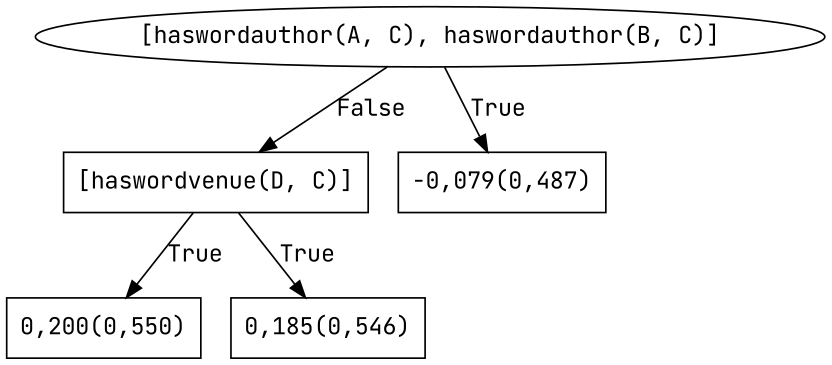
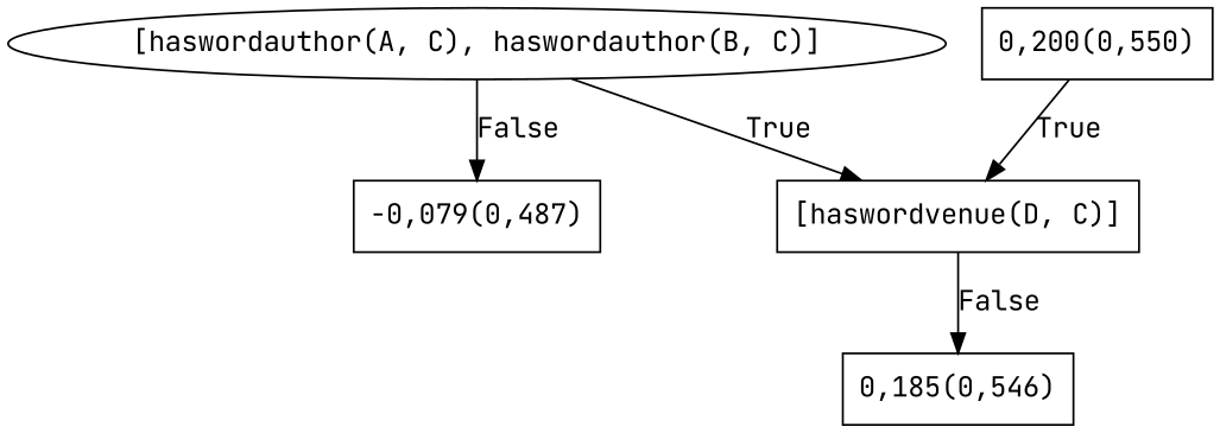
  digraph {
    fontname="JetBrains Mono"
    node [fontname="JetBrains Mono" shape=box]
    edge [fontname="JetBrains Mono"]
    n1 [label="[haswordauthor(A, C), haswordauthor(B, C)]" shape=""]
    n2 [label="[haswordvenue(D, C)]"]
    n3 [label="-0,079(0,487)"]
    n4 [label="0,200(0,550)"]
    n5 [label="0,185(0,546)"]
-   n1 -> n2 [label=False]
-   n1 -> n3 [label=True]
-   n2 -> n4 [label=True]
-   n2 -> n5 [label=True]
+   n1 -> n2 [label=True]
+   n1 -> n3 [label=False]
+   n4 -> n2 [label=True]
+   n2 -> n5 [label=False]
  }
